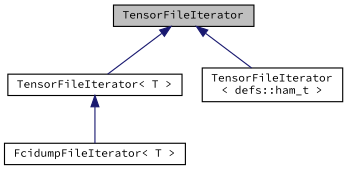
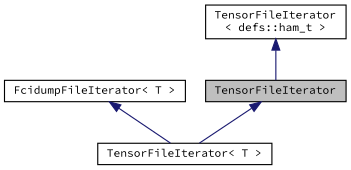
  digraph {
    fontname="Source Code Pro"
    node [color=black fillcolor=white fontname="Source Code Pro" fontsize=10 shape=record style=filled]
    edge [color=midnightblue dir=back fontname="Source Code Pro" fontsize=10 labelfontname=Helvetica labelfontsize=10 style=solid]
    n1 [fillcolor=grey75 fontcolor=black height=0.2 label=TensorFileIterator width=0.4]
    n2 [height=0.2 label="TensorFileIterator\< T \>" width=0.4]
    n3 [height=0.2 label="TensorFileIterator\l\< defs::ham_t \>" width=0.4]
    n4 [height=0.2 label="FcidumpFileIterator\< T \>" width=0.4]
    n1 -> n2
-   n1 -> n3
-   n2 -> n4
+   n3 -> n1
+   n4 -> n2
  }
